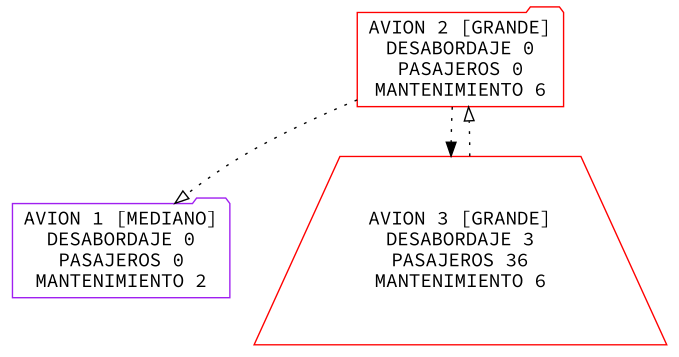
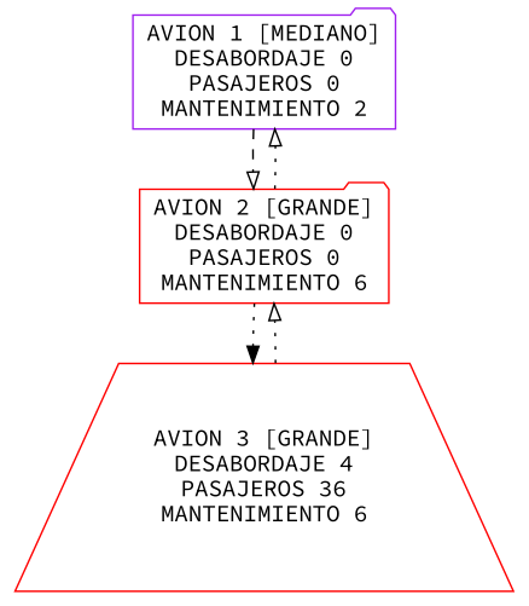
  digraph {
    fontname="Source Code Pro"
    node [color=red fontname="Source Code Pro" shape=folder]
    edge [arrowhead=onormal fontname="Source Code Pro" style=dotted]
    n1 [color=purple label="AVION 1 [MEDIANO]\nDESABORDAJE 0\nPASAJEROS 0\nMANTENIMIENTO 2"]
    n2 [label="AVION 2 [GRANDE]\nDESABORDAJE 0\nPASAJEROS 0\nMANTENIMIENTO 6"]
-   n3 [label="AVION 3 [GRANDE]\nDESABORDAJE 3\nPASAJEROS 36\nMANTENIMIENTO 6" shape=trapezium]
+   n3 [label="AVION 3 [GRANDE]\nDESABORDAJE 4\nPASAJEROS 36\nMANTENIMIENTO 6" shape=trapezium]
+   n1 -> n2 [style=dashed]
    n2 -> n1
    n2 -> n3 [arrowhead=normal]
    n3 -> n2
  }
